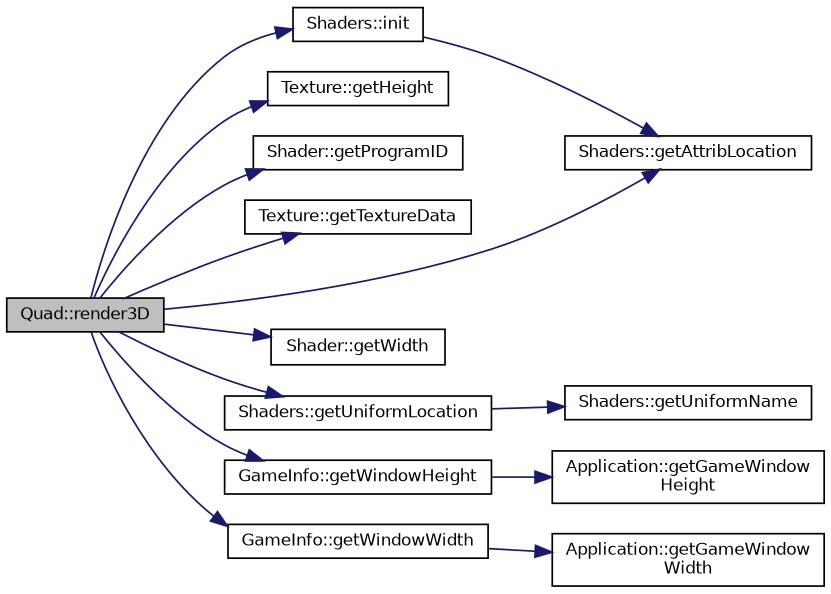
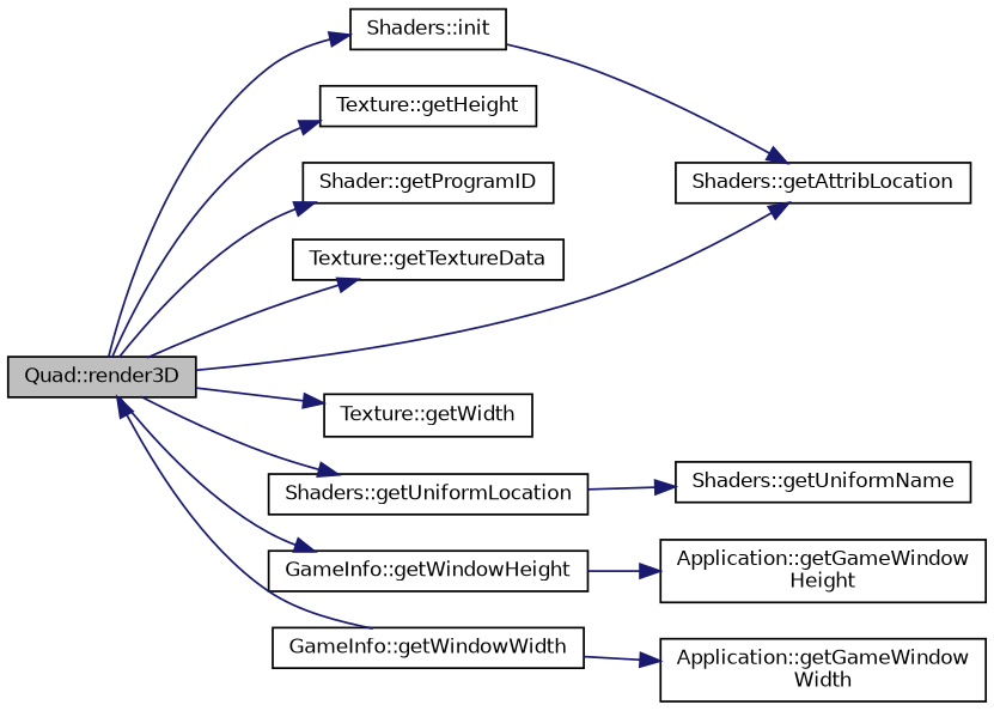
  digraph {
    rankdir=LR
    node [color=black fillcolor=white fontname=Helvetica fontsize=10 shape=record style=filled]
    edge [color=midnightblue fontname=Helvetica fontsize=10 labelfontname=Helvetica labelfontsize=10 style=solid]
    n1 [fillcolor=grey75 fontcolor=black height=0.2 label="Quad::render3D" width=0.4]
    n2 [height=0.2 label="Shaders::getAttribLocation" width=0.4]
    n3 [height=0.2 label="Texture::getHeight" width=0.4]
    n4 [height=0.2 label="Shader::getProgramID" width=0.4]
    n5 [height=0.2 label="Texture::getTextureData" width=0.4]
    n6 [height=0.2 label="Shaders::getUniformLocation" width=0.4]
-   n7 [height=0.2 label="Shader::getWidth" width=0.4]
+   n7 [height=0.2 label="Texture::getWidth" width=0.4]
    n8 [height=0.2 label="GameInfo::getWindowHeight" width=0.4]
    n9 [height=0.2 label="GameInfo::getWindowWidth" width=0.4]
    n10 [height=0.2 label="Shaders::init" width=0.4]
    n11 [height=0.2 label="Shaders::getUniformName" width=0.4]
    n12 [height=0.2 label="Application::getGameWindow\lHeight" width=0.4]
    n13 [height=0.2 label="Application::getGameWindow\lWidth" width=0.4]
    n1 -> n2
    n1 -> n3
    n1 -> n4
    n1 -> n5
    n1 -> n6
    n1 -> n7
    n1 -> n8
-   n1 -> n9
+   n9 -> n1
    n1 -> n10
    n6 -> n11
    n8 -> n12
    n9 -> n13
    n10 -> n2
  }
